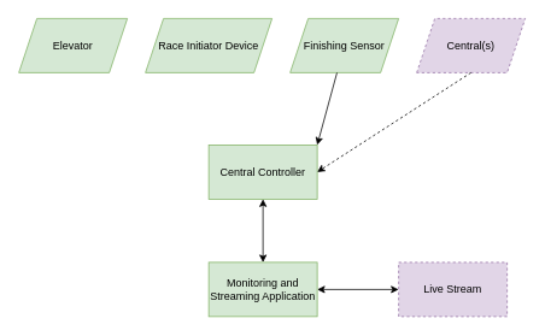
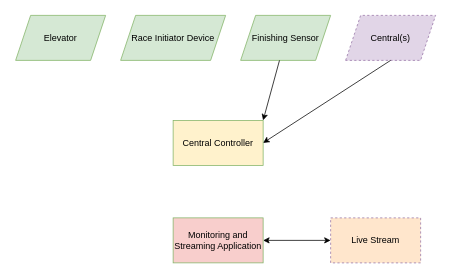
  <mxCell id="0" />
  <mxCell id="1" parent="0" />
- <mxCell id="2" value="Central Controller" style="rounded=0;whiteSpace=wrap;html=1;fillColor=#d5e8d4;strokeColor=#82b366;" vertex="1" parent="1"><mxGeometry x="230" y="160" width="120" height="60" as="geometry" /></mxCell>
- <mxCell id="3" value="Monitoring and Streaming Application" style="rounded=0;whiteSpace=wrap;html=1;fillColor=#d5e8d4;strokeColor=#82b366;" vertex="1" parent="1"><mxGeometry x="230" y="290" width="120" height="60" as="geometry" /></mxCell>
- <mxCell id="4" value="Live Stream" style="rounded=0;whiteSpace=wrap;html=1;dashed=1;fillColor=#e1d5e7;strokeColor=#9673a6;" vertex="1" parent="1"><mxGeometry x="440" y="290" width="120" height="60" as="geometry" /></mxCell>
+ <mxCell id="2" value="Central Controller" style="rounded=0;whiteSpace=wrap;html=1;fillColor=#fff2cc;strokeColor=#82b366;" vertex="1" parent="1"><mxGeometry x="230" y="160" width="120" height="60" as="geometry" /></mxCell>
+ <mxCell id="3" value="Monitoring and Streaming Application" style="rounded=0;whiteSpace=wrap;html=1;fillColor=#f8cecc;strokeColor=#82b366;" vertex="1" parent="1"><mxGeometry x="230" y="290" width="120" height="60" as="geometry" /></mxCell>
+ <mxCell id="4" value="Live Stream" style="rounded=0;whiteSpace=wrap;html=1;dashed=1;fillColor=#ffe6cc;strokeColor=#9673a6;" vertex="1" parent="1"><mxGeometry x="440" y="290" width="120" height="60" as="geometry" /></mxCell>
  <mxCell id="5" value="Race Initiator Device" style="shape=parallelogram;perimeter=parallelogramPerimeter;whiteSpace=wrap;html=1;fixedSize=1;fillColor=#d5e8d4;strokeColor=#82b366;" vertex="1" parent="1"><mxGeometry x="160" y="20" width="140" height="60" as="geometry" /></mxCell>
  <mxCell id="6" value="Finishing Sensor" style="shape=parallelogram;perimeter=parallelogramPerimeter;whiteSpace=wrap;html=1;fixedSize=1;fillColor=#d5e8d4;strokeColor=#82b366;" vertex="1" parent="1"><mxGeometry x="320" y="20" width="120" height="60" as="geometry" /></mxCell>
  <mxCell id="7" value="Elevator" style="shape=parallelogram;perimeter=parallelogramPerimeter;whiteSpace=wrap;html=1;fixedSize=1;fillColor=#d5e8d4;strokeColor=#82b366;" vertex="1" parent="1"><mxGeometry x="20" y="20" width="120" height="60" as="geometry" /></mxCell>
  <mxCell id="8" value="" style="endArrow=classic;html=1;rounded=0;entryX=1;entryY=0;entryDx=0;entryDy=0;" edge="1" parent="1" source="6" target="2"><mxGeometry width="50" height="50" relative="1" as="geometry"><mxPoint x="290" y="260" as="sourcePoint" /><mxPoint x="340" y="210" as="targetPoint" /></mxGeometry></mxCell>
  <mxCell id="9" value="Central(s)" style="shape=parallelogram;perimeter=parallelogramPerimeter;whiteSpace=wrap;html=1;fixedSize=1;fillColor=#e1d5e7;strokeColor=#9673a6;dashed=1;" vertex="1" parent="1"><mxGeometry x="460" y="20" width="120" height="60" as="geometry" /></mxCell>
- <mxCell id="10" value="" style="endArrow=classic;html=1;rounded=0;entryX=1;entryY=0.5;entryDx=0;entryDy=0;exitX=0.5;exitY=1;exitDx=0;exitDy=0;dashed=1;" edge="1" parent="1" source="9" target="2"><mxGeometry width="50" height="50" relative="1" as="geometry"><mxPoint x="472" y="130" as="sourcePoint" /><mxPoint x="450" y="210" as="targetPoint" /></mxGeometry></mxCell>
- <mxCell id="11" value="" style="endArrow=classic;startArrow=classic;html=1;rounded=0;exitX=0.5;exitY=0;exitDx=0;exitDy=0;entryX=0.5;entryY=1;entryDx=0;entryDy=0;" edge="1" parent="1" source="3" target="2"><mxGeometry width="50" height="50" relative="1" as="geometry"><mxPoint x="290" y="260" as="sourcePoint" /><mxPoint x="340" y="210" as="targetPoint" /></mxGeometry></mxCell>
+ <mxCell id="10" value="" style="endArrow=classic;html=1;rounded=0;entryX=1;entryY=0.5;entryDx=0;entryDy=0;exitX=0.5;exitY=1;exitDx=0;exitDy=0;" edge="1" parent="1" source="9" target="2"><mxGeometry width="50" height="50" relative="1" as="geometry"><mxPoint x="472" y="130" as="sourcePoint" /><mxPoint x="450" y="210" as="targetPoint" /></mxGeometry></mxCell>
  <mxCell id="12" value="" style="endArrow=classic;startArrow=classic;html=1;rounded=0;entryX=0;entryY=0.5;entryDx=0;entryDy=0;exitX=1;exitY=0.5;exitDx=0;exitDy=0;" edge="1" parent="1" source="3" target="4"><mxGeometry width="50" height="50" relative="1" as="geometry"><mxPoint x="290" y="260" as="sourcePoint" /><mxPoint x="340" y="210" as="targetPoint" /></mxGeometry></mxCell>
